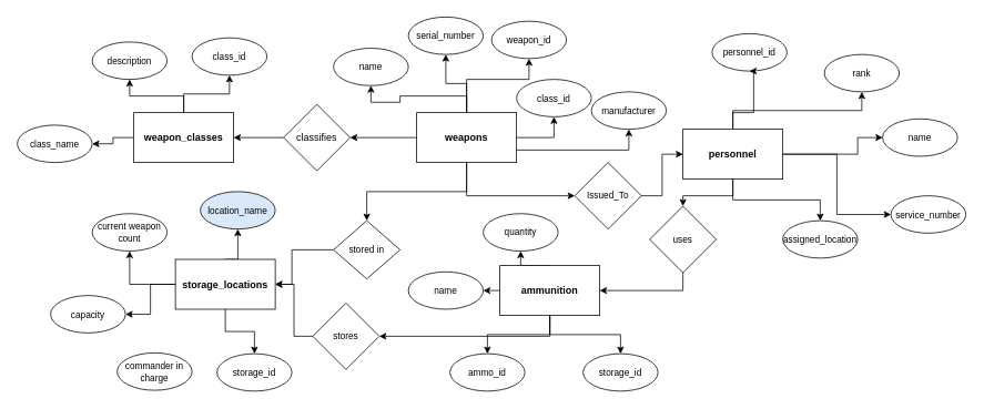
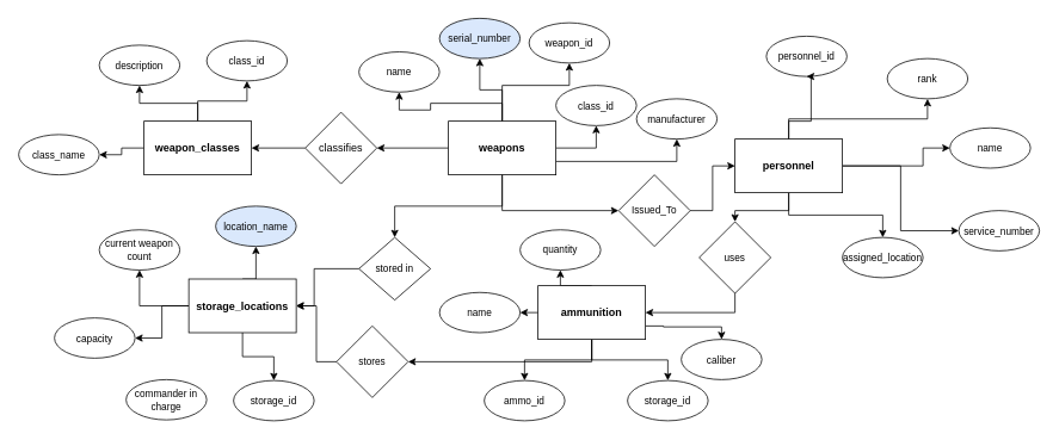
  <mxCell id="0" />
  <mxCell id="1" parent="0" />
  <mxCell id="2" value="&lt;span style=&quot;font-size: 11px; text-align: left; text-wrap-mode: nowrap;&quot;&gt;class_id&lt;/span&gt;" style="ellipse;whiteSpace=wrap;html=1;" vertex="1" parent="1"><mxGeometry x="230" y="45" width="90" height="45" as="geometry" /></mxCell>
  <mxCell id="3" value="&lt;span style=&quot;font-size: 11px; text-align: left; text-wrap-mode: nowrap;&quot;&gt;class_name&lt;/span&gt;" style="ellipse;whiteSpace=wrap;html=1;" vertex="1" parent="1"><mxGeometry x="20" y="150" width="90" height="45" as="geometry" /></mxCell>
  <mxCell id="4" value="&lt;span style=&quot;font-size: 11px; text-align: left; text-wrap-mode: nowrap;&quot;&gt;description&lt;/span&gt;" style="ellipse;whiteSpace=wrap;html=1;" vertex="1" parent="1"><mxGeometry x="110" y="50" width="90" height="45" as="geometry" /></mxCell>
  <mxCell id="5" style="edgeStyle=orthogonalEdgeStyle;rounded=0;orthogonalLoop=1;jettySize=auto;html=1;exitX=1;exitY=0.5;exitDx=0;exitDy=0;entryX=0.5;entryY=1;entryDx=0;entryDy=0;" edge="1" parent="1" source="12" target="22"><mxGeometry relative="1" as="geometry" /></mxCell>
  <mxCell id="6" style="edgeStyle=orthogonalEdgeStyle;rounded=0;orthogonalLoop=1;jettySize=auto;html=1;exitX=1;exitY=0.75;exitDx=0;exitDy=0;entryX=0.5;entryY=1;entryDx=0;entryDy=0;" edge="1" parent="1" source="12" target="20"><mxGeometry relative="1" as="geometry" /></mxCell>
  <mxCell id="7" style="edgeStyle=orthogonalEdgeStyle;rounded=0;orthogonalLoop=1;jettySize=auto;html=1;exitX=0.5;exitY=1;exitDx=0;exitDy=0;entryX=0;entryY=0.5;entryDx=0;entryDy=0;" edge="1" parent="1" source="12" target="43"><mxGeometry relative="1" as="geometry" /></mxCell>
  <mxCell id="8" style="edgeStyle=orthogonalEdgeStyle;rounded=0;orthogonalLoop=1;jettySize=auto;html=1;exitX=0;exitY=0.5;exitDx=0;exitDy=0;" edge="1" parent="1" source="12" target="25"><mxGeometry relative="1" as="geometry" /></mxCell>
  <mxCell id="9" style="edgeStyle=orthogonalEdgeStyle;rounded=0;orthogonalLoop=1;jettySize=auto;html=1;exitX=0.5;exitY=0;exitDx=0;exitDy=0;entryX=0.5;entryY=1;entryDx=0;entryDy=0;" edge="1" parent="1" source="12" target="17"><mxGeometry relative="1" as="geometry"><Array as="points"><mxPoint x="560" y="95" /><mxPoint x="635" y="95" /></Array></mxGeometry></mxCell>
  <mxCell id="10" style="edgeStyle=orthogonalEdgeStyle;rounded=0;orthogonalLoop=1;jettySize=auto;html=1;exitX=0.5;exitY=0;exitDx=0;exitDy=0;entryX=0.5;entryY=1;entryDx=0;entryDy=0;" edge="1" parent="1" source="12" target="21"><mxGeometry relative="1" as="geometry" /></mxCell>
  <mxCell id="11" style="edgeStyle=orthogonalEdgeStyle;rounded=0;orthogonalLoop=1;jettySize=auto;html=1;exitX=0.5;exitY=0;exitDx=0;exitDy=0;entryX=0.5;entryY=1;entryDx=0;entryDy=0;" edge="1" parent="1" source="12" target="23"><mxGeometry relative="1" as="geometry" /></mxCell>
  <mxCell id="12" value="&lt;span style=&quot;font-weight: 700; text-wrap-mode: nowrap;&quot;&gt;weapons&lt;/span&gt;" style="rounded=0;whiteSpace=wrap;html=1;" vertex="1" parent="1"><mxGeometry x="500" y="135" width="120" height="60" as="geometry" /></mxCell>
  <mxCell id="13" value="" style="edgeStyle=orthogonalEdgeStyle;rounded=0;orthogonalLoop=1;jettySize=auto;html=1;" edge="1" parent="1" source="16" target="2"><mxGeometry relative="1" as="geometry" /></mxCell>
  <mxCell id="14" style="edgeStyle=orthogonalEdgeStyle;rounded=0;orthogonalLoop=1;jettySize=auto;html=1;exitX=0;exitY=0.5;exitDx=0;exitDy=0;entryX=1;entryY=0.5;entryDx=0;entryDy=0;" edge="1" parent="1" source="16" target="3"><mxGeometry relative="1" as="geometry" /></mxCell>
  <mxCell id="15" style="edgeStyle=orthogonalEdgeStyle;rounded=0;orthogonalLoop=1;jettySize=auto;html=1;exitX=0.5;exitY=0;exitDx=0;exitDy=0;entryX=0.5;entryY=1;entryDx=0;entryDy=0;" edge="1" parent="1" source="16" target="4"><mxGeometry relative="1" as="geometry" /></mxCell>
  <mxCell id="16" value="&lt;span style=&quot;font-weight: 700; text-wrap-mode: nowrap;&quot;&gt;weapon_classes&lt;/span&gt;" style="rounded=0;whiteSpace=wrap;html=1;" vertex="1" parent="1"><mxGeometry x="160" y="135" width="120" height="60" as="geometry" /></mxCell>
  <mxCell id="17" value="&lt;span style=&quot;font-size: 11px; text-align: left; text-wrap-mode: nowrap;&quot;&gt;weapon_id&lt;/span&gt;" style="ellipse;whiteSpace=wrap;html=1;" vertex="1" parent="1"><mxGeometry x="590" y="25" width="90" height="45" as="geometry" /></mxCell>
  <mxCell id="18" value="&lt;span style=&quot;font-size: 11px; text-align: left; text-wrap-mode: nowrap;&quot;&gt;current weapon&lt;/span&gt;&lt;div&gt;&lt;span style=&quot;font-size: 11px; text-align: left; text-wrap-mode: nowrap;&quot;&gt;count&lt;/span&gt;&lt;/div&gt;" style="ellipse;whiteSpace=wrap;html=1;" vertex="1" parent="1"><mxGeometry x="110" y="256.5" width="90" height="45" as="geometry" /></mxCell>
  <mxCell id="19" value="&lt;span style=&quot;font-size: 11px; text-align: left; text-wrap-mode: nowrap;&quot;&gt;personnel_id&lt;/span&gt;" style="ellipse;whiteSpace=wrap;html=1;" vertex="1" parent="1"><mxGeometry x="855" y="40" width="90" height="45" as="geometry" /></mxCell>
  <mxCell id="20" value="&lt;span style=&quot;font-size: 11px; text-align: left; text-wrap-mode: nowrap;&quot;&gt;manufacturer&lt;/span&gt;" style="ellipse;whiteSpace=wrap;html=1;" vertex="1" parent="1"><mxGeometry x="710" y="110" width="90" height="45" as="geometry" /></mxCell>
- <mxCell id="21" value="&lt;span style=&quot;font-size: 11px; text-align: left; text-wrap-mode: nowrap;&quot;&gt;serial_number&lt;/span&gt;" style="ellipse;whiteSpace=wrap;html=1;" vertex="1" parent="1"><mxGeometry x="490" y="20" width="90" height="45" as="geometry" /></mxCell>
+ <mxCell id="21" value="&lt;span style=&quot;font-size: 11px; text-align: left; text-wrap-mode: nowrap;&quot;&gt;serial_number&lt;/span&gt;" style="ellipse;whiteSpace=wrap;html=1;fillColor=#dae8fc;" vertex="1" parent="1"><mxGeometry x="490" y="20" width="90" height="45" as="geometry" /></mxCell>
  <mxCell id="22" value="&lt;span style=&quot;font-size: 11px; text-align: left; text-wrap-mode: nowrap;&quot;&gt;class_id&lt;/span&gt;" style="ellipse;whiteSpace=wrap;html=1;" vertex="1" parent="1"><mxGeometry x="620" y="95" width="90" height="45" as="geometry" /></mxCell>
  <mxCell id="23" value="&lt;span style=&quot;font-size: 11px; text-align: left; text-wrap-mode: nowrap;&quot;&gt;name&lt;/span&gt;" style="ellipse;whiteSpace=wrap;html=1;" vertex="1" parent="1"><mxGeometry x="400" y="57.5" width="90" height="45" as="geometry" /></mxCell>
  <mxCell id="24" style="edgeStyle=orthogonalEdgeStyle;rounded=0;orthogonalLoop=1;jettySize=auto;html=1;exitX=0.5;exitY=1;exitDx=0;exitDy=0;entryX=1;entryY=0.5;entryDx=0;entryDy=0;" edge="1" parent="1" source="25" target="16"><mxGeometry relative="1" as="geometry" /></mxCell>
  <mxCell id="25" value="classifies" style="rhombus;whiteSpace=wrap;html=1;direction=south;" vertex="1" parent="1"><mxGeometry x="340" y="125" width="80" height="80" as="geometry" /></mxCell>
  <mxCell id="26" style="edgeStyle=orthogonalEdgeStyle;rounded=0;orthogonalLoop=1;jettySize=auto;html=1;exitX=0.5;exitY=0;exitDx=0;exitDy=0;entryX=0.5;entryY=1;entryDx=0;entryDy=0;" edge="1" parent="1" source="32" target="19"><mxGeometry relative="1" as="geometry"><Array as="points"><mxPoint x="880" y="135" /><mxPoint x="905" y="135" /></Array></mxGeometry></mxCell>
  <mxCell id="27" style="edgeStyle=orthogonalEdgeStyle;rounded=0;orthogonalLoop=1;jettySize=auto;html=1;exitX=0.5;exitY=0;exitDx=0;exitDy=0;entryX=0.5;entryY=1;entryDx=0;entryDy=0;" edge="1" parent="1" source="32" target="40"><mxGeometry relative="1" as="geometry" /></mxCell>
  <mxCell id="28" style="edgeStyle=orthogonalEdgeStyle;rounded=0;orthogonalLoop=1;jettySize=auto;html=1;exitX=1;exitY=0.5;exitDx=0;exitDy=0;entryX=0;entryY=0.5;entryDx=0;entryDy=0;" edge="1" parent="1" source="32" target="41"><mxGeometry relative="1" as="geometry"><Array as="points"><mxPoint x="1030" y="185" /><mxPoint x="1030" y="165" /></Array></mxGeometry></mxCell>
  <mxCell id="29" style="edgeStyle=orthogonalEdgeStyle;rounded=0;orthogonalLoop=1;jettySize=auto;html=1;exitX=1;exitY=0.5;exitDx=0;exitDy=0;entryX=0;entryY=0.5;entryDx=0;entryDy=0;" edge="1" parent="1" source="32" target="39"><mxGeometry relative="1" as="geometry" /></mxCell>
  <mxCell id="30" style="edgeStyle=orthogonalEdgeStyle;rounded=0;orthogonalLoop=1;jettySize=auto;html=1;exitX=0.5;exitY=1;exitDx=0;exitDy=0;entryX=0.5;entryY=0;entryDx=0;entryDy=0;" edge="1" parent="1" source="32" target="38"><mxGeometry relative="1" as="geometry" /></mxCell>
  <mxCell id="31" style="edgeStyle=orthogonalEdgeStyle;rounded=0;orthogonalLoop=1;jettySize=auto;html=1;exitX=0.5;exitY=1;exitDx=0;exitDy=0;entryX=0.5;entryY=0;entryDx=0;entryDy=0;" edge="1" parent="1" source="32" target="51"><mxGeometry relative="1" as="geometry" /></mxCell>
  <mxCell id="32" value="&lt;span style=&quot;font-weight: 700; text-wrap-mode: nowrap;&quot;&gt;personnel&lt;/span&gt;" style="rounded=0;whiteSpace=wrap;html=1;" vertex="1" parent="1"><mxGeometry x="820" y="155" width="120" height="60" as="geometry" /></mxCell>
  <mxCell id="33" value="&lt;span style=&quot;font-size: 11px; text-align: left; text-wrap-mode: nowrap;&quot;&gt;storage_id&lt;/span&gt;" style="ellipse;whiteSpace=wrap;html=1;" vertex="1" parent="1"><mxGeometry x="700" y="425" width="90" height="45" as="geometry" /></mxCell>
  <mxCell id="34" value="&lt;span style=&quot;font-size: 11px; text-align: left; text-wrap-mode: nowrap;&quot;&gt;quantity&lt;/span&gt;" style="ellipse;whiteSpace=wrap;html=1;" vertex="1" parent="1"><mxGeometry x="580" y="256.5" width="90" height="45" as="geometry" /></mxCell>
+ <mxCell id="35" value="&lt;span style=&quot;font-size: 11px; text-align: left; text-wrap-mode: nowrap;&quot;&gt;caliber&lt;/span&gt;" style="ellipse;whiteSpace=wrap;html=1;" vertex="1" parent="1"><mxGeometry x="760" y="379" width="90" height="45" as="geometry" /></mxCell>
  <mxCell id="36" value="&lt;span style=&quot;font-size: 11px; text-align: left; text-wrap-mode: nowrap;&quot;&gt;name&lt;/span&gt;" style="ellipse;whiteSpace=wrap;html=1;" vertex="1" parent="1"><mxGeometry x="490" y="326.5" width="90" height="45" as="geometry" /></mxCell>
  <mxCell id="37" value="&lt;span style=&quot;font-size: 11px; text-align: left; text-wrap-mode: nowrap;&quot;&gt;ammo_id&lt;/span&gt;" style="ellipse;whiteSpace=wrap;html=1;" vertex="1" parent="1"><mxGeometry x="540" y="425" width="90" height="45" as="geometry" /></mxCell>
  <mxCell id="38" value="&lt;span style=&quot;font-size: 11px; text-align: left; text-wrap-mode: nowrap;&quot;&gt;assigned_location&lt;/span&gt;" style="ellipse;whiteSpace=wrap;html=1;" vertex="1" parent="1"><mxGeometry x="940" y="265" width="90" height="45" as="geometry" /></mxCell>
  <mxCell id="39" value="&lt;span style=&quot;font-size: 11px; text-align: left; text-wrap-mode: nowrap;&quot;&gt;service_number&lt;/span&gt;" style="ellipse;whiteSpace=wrap;html=1;" vertex="1" parent="1"><mxGeometry x="1070" y="235" width="90" height="45" as="geometry" /></mxCell>
  <mxCell id="40" value="&lt;span style=&quot;font-size: 11px; text-align: left; text-wrap-mode: nowrap;&quot;&gt;rank&lt;/span&gt;" style="ellipse;whiteSpace=wrap;html=1;" vertex="1" parent="1"><mxGeometry x="990" y="65" width="90" height="45" as="geometry" /></mxCell>
  <mxCell id="41" value="&lt;span style=&quot;font-size: 11px; text-align: left; text-wrap-mode: nowrap;&quot;&gt;name&lt;/span&gt;" style="ellipse;whiteSpace=wrap;html=1;" vertex="1" parent="1"><mxGeometry x="1060" y="142.5" width="90" height="45" as="geometry" /></mxCell>
  <mxCell id="42" style="edgeStyle=orthogonalEdgeStyle;rounded=0;orthogonalLoop=1;jettySize=auto;html=1;exitX=1;exitY=0.5;exitDx=0;exitDy=0;entryX=0;entryY=0.5;entryDx=0;entryDy=0;" edge="1" parent="1" source="43" target="32"><mxGeometry relative="1" as="geometry" /></mxCell>
  <mxCell id="43" value="&lt;span style=&quot;font-size: 11px; text-wrap-mode: nowrap; background-color: rgb(255, 255, 255);&quot;&gt;Issued_To&lt;/span&gt;" style="rhombus;whiteSpace=wrap;html=1;" vertex="1" parent="1"><mxGeometry x="690" y="195" width="80" height="80" as="geometry" /></mxCell>
  <mxCell id="44" style="edgeStyle=orthogonalEdgeStyle;rounded=0;orthogonalLoop=1;jettySize=auto;html=1;exitX=0.5;exitY=1;exitDx=0;exitDy=0;entryX=0.5;entryY=0;entryDx=0;entryDy=0;" edge="1" parent="1" source="50" target="37"><mxGeometry relative="1" as="geometry" /></mxCell>
  <mxCell id="45" style="edgeStyle=orthogonalEdgeStyle;rounded=0;orthogonalLoop=1;jettySize=auto;html=1;entryX=0.5;entryY=0;entryDx=0;entryDy=0;" edge="1" parent="1" source="50" target="33"><mxGeometry relative="1" as="geometry" /></mxCell>
  <mxCell id="46" style="edgeStyle=orthogonalEdgeStyle;rounded=0;orthogonalLoop=1;jettySize=auto;html=1;exitX=0.5;exitY=0;exitDx=0;exitDy=0;entryX=0.5;entryY=1;entryDx=0;entryDy=0;" edge="1" parent="1" source="50" target="34"><mxGeometry relative="1" as="geometry" /></mxCell>
  <mxCell id="47" style="edgeStyle=orthogonalEdgeStyle;rounded=0;orthogonalLoop=1;jettySize=auto;html=1;exitX=0;exitY=0.5;exitDx=0;exitDy=0;entryX=1;entryY=0.5;entryDx=0;entryDy=0;" edge="1" parent="1" source="50" target="36"><mxGeometry relative="1" as="geometry" /></mxCell>
+ <mxCell id="48" style="edgeStyle=orthogonalEdgeStyle;rounded=0;orthogonalLoop=1;jettySize=auto;html=1;exitX=1;exitY=0.75;exitDx=0;exitDy=0;entryX=0.5;entryY=0;entryDx=0;entryDy=0;" edge="1" parent="1" source="50" target="35"><mxGeometry relative="1" as="geometry"><Array as="points"><mxPoint x="740" y="364" /><mxPoint x="740" y="365" /><mxPoint x="805" y="365" /></Array></mxGeometry></mxCell>
  <mxCell id="49" style="edgeStyle=orthogonalEdgeStyle;rounded=0;orthogonalLoop=1;jettySize=auto;html=1;exitX=0.5;exitY=1;exitDx=0;exitDy=0;entryX=1;entryY=0.5;entryDx=0;entryDy=0;" edge="1" parent="1" source="50" target="63"><mxGeometry relative="1" as="geometry" /></mxCell>
  <mxCell id="50" value="&lt;span style=&quot;font-weight: 700; text-wrap-mode: nowrap;&quot;&gt;ammunition&lt;/span&gt;" style="rounded=0;whiteSpace=wrap;html=1;" vertex="1" parent="1"><mxGeometry x="600" y="319" width="120" height="60" as="geometry" /></mxCell>
  <mxCell id="51" value="&lt;span style=&quot;font-size: 11px; text-wrap-mode: nowrap; background-color: rgb(255, 255, 255);&quot;&gt;uses&lt;/span&gt;" style="rhombus;whiteSpace=wrap;html=1;" vertex="1" parent="1"><mxGeometry x="780" y="247.5" width="80" height="80" as="geometry" /></mxCell>
  <mxCell id="52" style="edgeStyle=orthogonalEdgeStyle;rounded=0;orthogonalLoop=1;jettySize=auto;html=1;exitX=0.5;exitY=1;exitDx=0;exitDy=0;entryX=1;entryY=0.5;entryDx=0;entryDy=0;" edge="1" parent="1" source="51" target="50"><mxGeometry relative="1" as="geometry" /></mxCell>
  <mxCell id="53" value="&lt;span style=&quot;font-size: 11px; text-align: left; text-wrap-mode: nowrap;&quot;&gt;commander in&lt;/span&gt;&lt;div&gt;&lt;span style=&quot;font-size: 11px; text-align: left; text-wrap-mode: nowrap;&quot;&gt;charge&lt;/span&gt;&lt;/div&gt;" style="ellipse;whiteSpace=wrap;html=1;" vertex="1" parent="1"><mxGeometry x="140" y="424" width="90" height="45" as="geometry" /></mxCell>
  <mxCell id="54" value="&lt;span style=&quot;font-size: 11px; text-align: left; text-wrap-mode: nowrap;&quot;&gt;capacity&lt;/span&gt;" style="ellipse;whiteSpace=wrap;html=1;" vertex="1" parent="1"><mxGeometry x="60" y="355" width="90" height="45" as="geometry" /></mxCell>
  <mxCell id="55" value="&lt;span style=&quot;font-size: 11px; text-align: left; text-wrap-mode: nowrap;&quot;&gt;location_name&lt;/span&gt;" style="ellipse;whiteSpace=wrap;html=1;fillColor=#dae8fc;" vertex="1" parent="1"><mxGeometry x="240" y="230" width="90" height="45" as="geometry" /></mxCell>
  <mxCell id="56" value="&lt;span style=&quot;font-size: 11px; text-align: left; text-wrap-mode: nowrap;&quot;&gt;storage_id&lt;/span&gt;" style="ellipse;whiteSpace=wrap;html=1;" vertex="1" parent="1"><mxGeometry x="260" y="425" width="90" height="45" as="geometry" /></mxCell>
  <mxCell id="57" style="edgeStyle=orthogonalEdgeStyle;rounded=0;orthogonalLoop=1;jettySize=auto;html=1;exitX=0;exitY=0.5;exitDx=0;exitDy=0;" edge="1" parent="1" source="61" target="18"><mxGeometry relative="1" as="geometry" /></mxCell>
  <mxCell id="58" style="edgeStyle=orthogonalEdgeStyle;rounded=0;orthogonalLoop=1;jettySize=auto;html=1;exitX=0;exitY=0.5;exitDx=0;exitDy=0;entryX=1;entryY=0.5;entryDx=0;entryDy=0;" edge="1" parent="1" source="61" target="54"><mxGeometry relative="1" as="geometry" /></mxCell>
  <mxCell id="59" style="edgeStyle=orthogonalEdgeStyle;rounded=0;orthogonalLoop=1;jettySize=auto;html=1;exitX=0.5;exitY=1;exitDx=0;exitDy=0;entryX=0.5;entryY=0;entryDx=0;entryDy=0;" edge="1" parent="1" source="61" target="56"><mxGeometry relative="1" as="geometry" /></mxCell>
  <mxCell id="60" style="edgeStyle=orthogonalEdgeStyle;rounded=0;orthogonalLoop=1;jettySize=auto;html=1;exitX=0.5;exitY=0;exitDx=0;exitDy=0;entryX=0.5;entryY=1;entryDx=0;entryDy=0;" edge="1" parent="1" source="61" target="55"><mxGeometry relative="1" as="geometry" /></mxCell>
  <mxCell id="61" value="&lt;span style=&quot;font-weight: 700; text-wrap-mode: nowrap;&quot;&gt;storage_locations&lt;/span&gt;" style="rounded=0;whiteSpace=wrap;html=1;" vertex="1" parent="1"><mxGeometry x="210" y="311.5" width="120" height="60" as="geometry" /></mxCell>
  <mxCell id="62" style="edgeStyle=orthogonalEdgeStyle;rounded=0;orthogonalLoop=1;jettySize=auto;html=1;exitX=0;exitY=0.5;exitDx=0;exitDy=0;entryX=1;entryY=0.5;entryDx=0;entryDy=0;" edge="1" parent="1" source="63" target="61"><mxGeometry relative="1" as="geometry" /></mxCell>
  <mxCell id="63" value="&lt;span style=&quot;font-size: 11px; text-wrap-mode: nowrap; background-color: rgb(255, 255, 255);&quot;&gt;stores&lt;/span&gt;" style="rhombus;whiteSpace=wrap;html=1;" vertex="1" parent="1"><mxGeometry x="375" y="364" width="80" height="80" as="geometry" /></mxCell>
  <mxCell id="64" style="edgeStyle=orthogonalEdgeStyle;rounded=0;orthogonalLoop=1;jettySize=auto;html=1;entryX=1;entryY=0.5;entryDx=0;entryDy=0;" edge="1" parent="1" source="65" target="61"><mxGeometry relative="1" as="geometry"><Array as="points"><mxPoint x="350" y="300" /><mxPoint x="350" y="341" /></Array></mxGeometry></mxCell>
  <mxCell id="65" value="&lt;span style=&quot;font-size: 11px; text-wrap-mode: nowrap; background-color: rgb(255, 255, 255);&quot;&gt;stored in&lt;/span&gt;" style="rhombus;whiteSpace=wrap;html=1;" vertex="1" parent="1"><mxGeometry x="400" y="265" width="80" height="70" as="geometry" /></mxCell>
  <mxCell id="66" style="edgeStyle=orthogonalEdgeStyle;rounded=0;orthogonalLoop=1;jettySize=auto;html=1;exitX=0.5;exitY=1;exitDx=0;exitDy=0;entryX=0.5;entryY=0;entryDx=0;entryDy=0;" edge="1" parent="1" source="12" target="65"><mxGeometry relative="1" as="geometry" /></mxCell>
